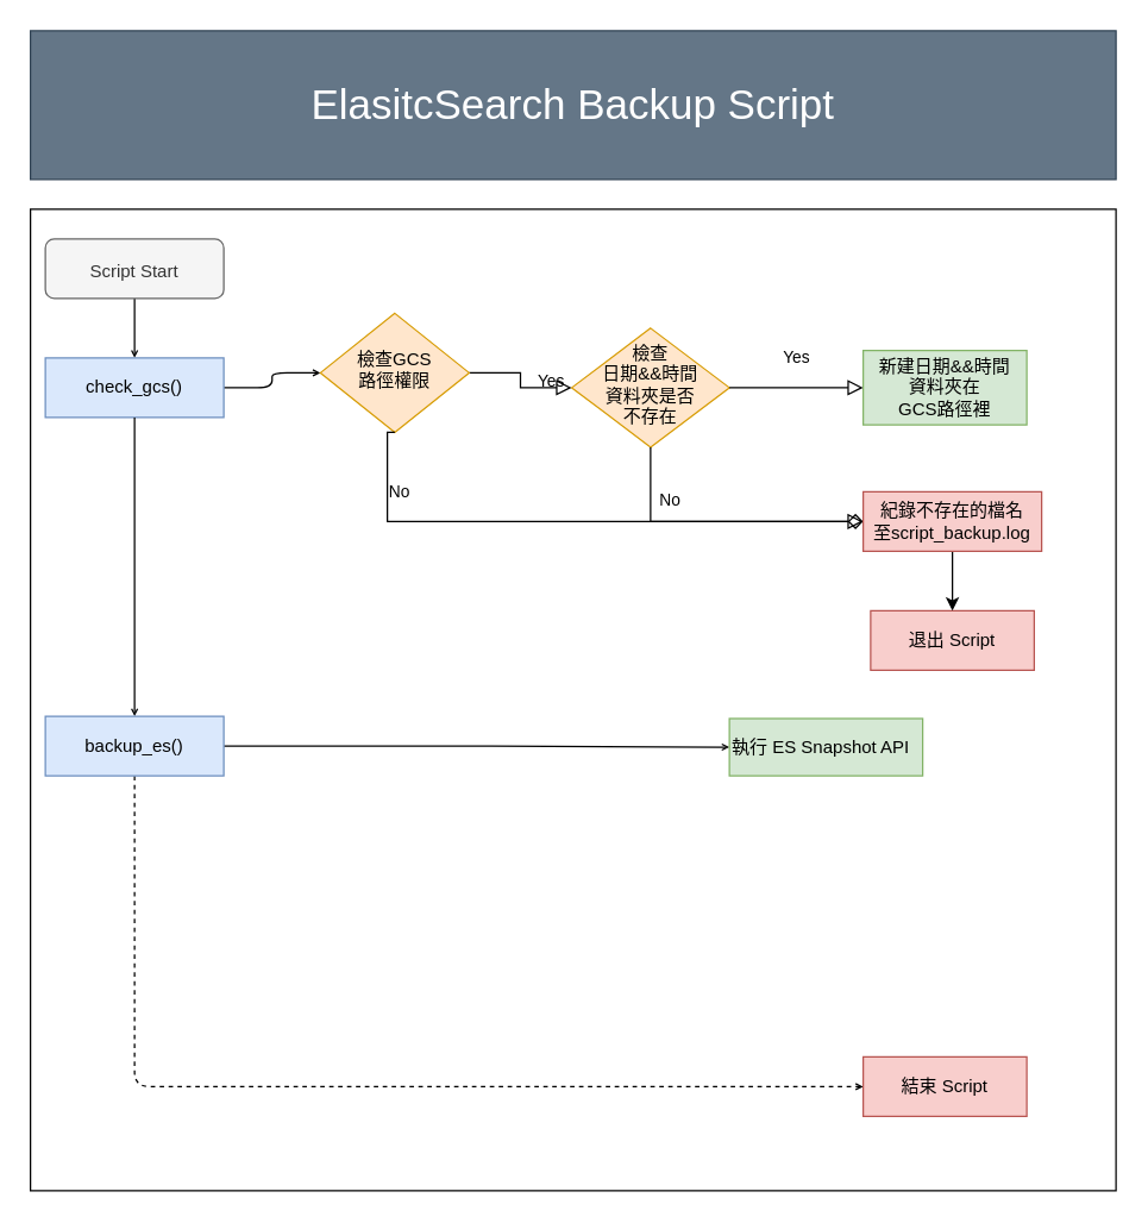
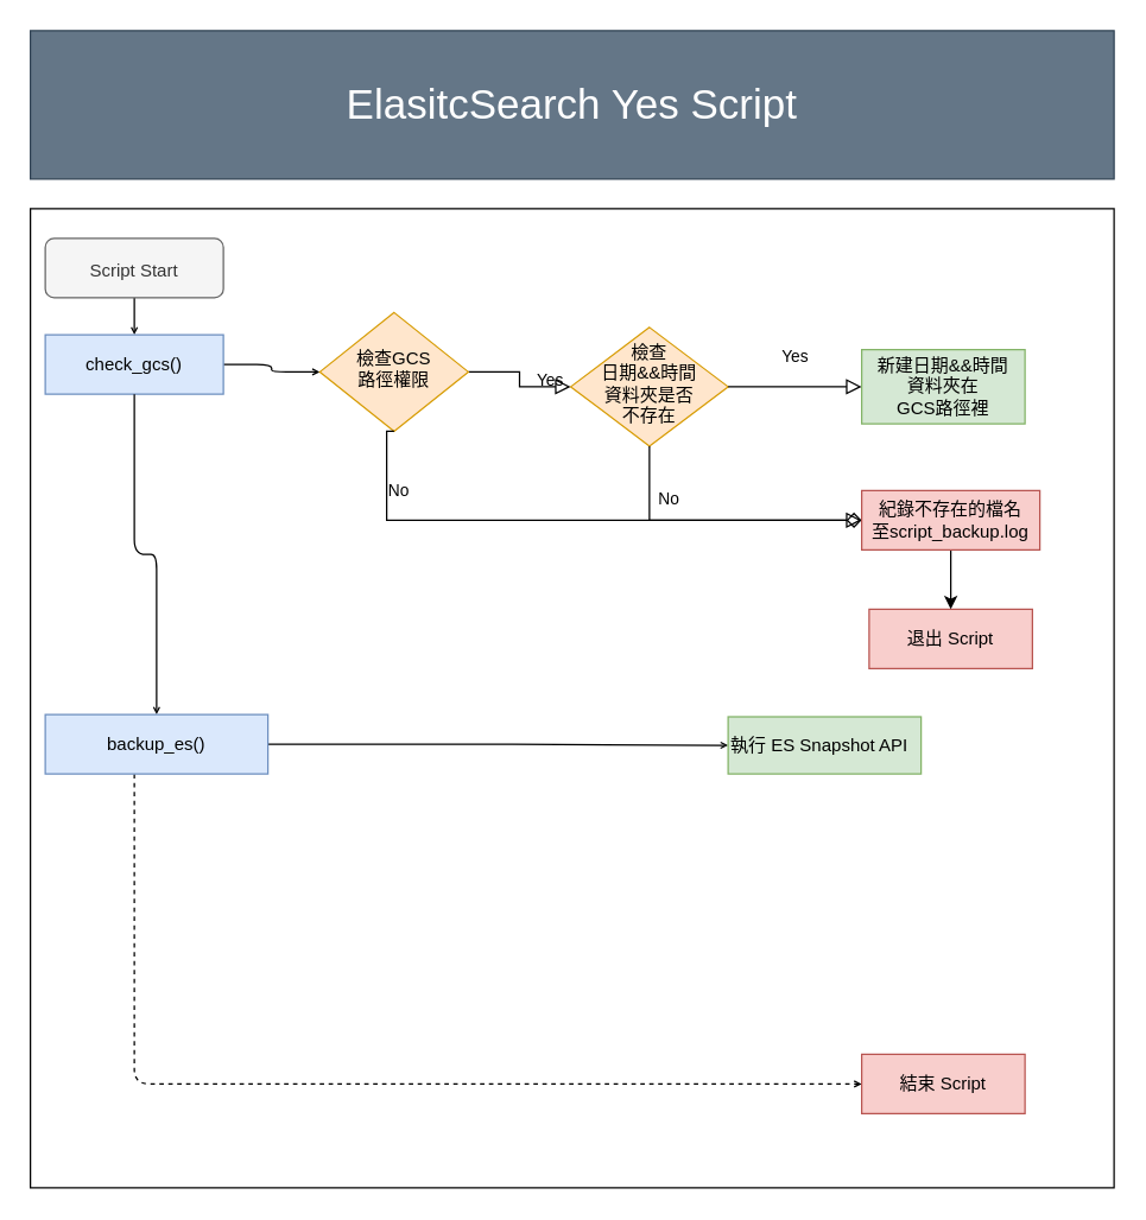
  <mxCell id="0" />
  <mxCell id="1" parent="0" />
  <mxCell id="2" value="" style="rounded=0;whiteSpace=wrap;html=1;fontSize=16;" parent="1" vertex="1"><mxGeometry x="20" y="140" width="730" height="660" as="geometry" /></mxCell>
- <mxCell id="3" value="&lt;font style=&quot;font-size: 28px;&quot;&gt;ElasitcSearch Backup Script&lt;/font&gt;" style="text;html=1;align=center;verticalAlign=middle;whiteSpace=wrap;rounded=0;fillColor=#647687;fontColor=#ffffff;strokeColor=#314354;" parent="1" vertex="1"><mxGeometry x="20" y="20" width="730" height="100" as="geometry" /></mxCell>
+ <mxCell id="3" value="&lt;font style=&quot;font-size: 28px;&quot;&gt;ElasitcSearch Yes Script&lt;/font&gt;" style="text;html=1;align=center;verticalAlign=middle;whiteSpace=wrap;rounded=0;fillColor=#647687;fontColor=#ffffff;strokeColor=#314354;" parent="1" vertex="1"><mxGeometry x="20" y="20" width="730" height="100" as="geometry" /></mxCell>
  <mxCell id="4" style="edgeStyle=orthogonalEdgeStyle;jumpSize=2;orthogonalLoop=1;jettySize=auto;html=1;entryX=0.5;entryY=0;entryDx=0;entryDy=0;fontSize=12;endArrow=open;startSize=5;endSize=3;" parent="1" source="5" target="7" edge="1"><mxGeometry relative="1" as="geometry" /></mxCell>
  <mxCell id="5" value="&lt;span style=&quot;font-size: 12px;&quot;&gt;Script Start&lt;/span&gt;" style="rounded=1;whiteSpace=wrap;html=1;fontSize=16;fillColor=#f5f5f5;fontColor=#333333;strokeColor=#666666;" parent="1" vertex="1"><mxGeometry x="30" y="160" width="120" height="40" as="geometry" /></mxCell>
  <mxCell id="6" style="edgeStyle=orthogonalEdgeStyle;jumpSize=2;orthogonalLoop=1;jettySize=auto;html=1;entryX=0;entryY=0.5;entryDx=0;entryDy=0;fontSize=12;endArrow=open;startSize=5;endSize=3;" parent="1" source="7" target="9" edge="1"><mxGeometry relative="1" as="geometry"><mxPoint x="234" y="260" as="targetPoint" /></mxGeometry></mxCell>
- <mxCell id="7" value="check_gcs()" style="rounded=0;whiteSpace=wrap;html=1;fontSize=12;glass=0;strokeWidth=1;shadow=0;fillColor=#dae8fc;strokeColor=#6c8ebf;" parent="1" vertex="1"><mxGeometry x="30" y="240" width="120" height="40" as="geometry" /></mxCell>
+ <mxCell id="7" value="check_gcs()" style="rounded=0;whiteSpace=wrap;html=1;fontSize=12;glass=0;strokeWidth=1;shadow=0;fillColor=#dae8fc;strokeColor=#6c8ebf;" parent="1" vertex="1"><mxGeometry x="30" y="225" width="120" height="40" as="geometry" /></mxCell>
  <mxCell id="8" value="Yes" style="rounded=0;html=1;jettySize=auto;orthogonalLoop=1;fontSize=11;endArrow=block;endFill=0;endSize=8;strokeWidth=1;shadow=0;labelBackgroundColor=none;edgeStyle=orthogonalEdgeStyle;exitX=1;exitY=0.5;exitDx=0;exitDy=0;startSize=6;entryX=0;entryY=0.5;entryDx=0;entryDy=0;" parent="1" source="9" target="10" edge="1"><mxGeometry y="20" relative="1" as="geometry"><mxPoint as="offset" /><mxPoint x="360" y="260" as="sourcePoint" /><mxPoint x="390" y="260" as="targetPoint" /><Array as="points" /></mxGeometry></mxCell>
  <mxCell id="9" value="檢查GCS&lt;br&gt;路徑權限" style="rhombus;whiteSpace=wrap;html=1;shadow=0;fontFamily=Helvetica;fontSize=12;align=center;strokeWidth=1;spacing=6;spacingTop=-4;rounded=0;fillColor=#ffe6cc;strokeColor=#d79b00;" parent="1" vertex="1"><mxGeometry x="215" y="210" width="100" height="80" as="geometry" /></mxCell>
  <mxCell id="10" value="檢查&lt;br&gt;日期&amp;amp;&amp;amp;時間&lt;br&gt;資料夾是否&lt;br&gt;不存在" style="rhombus;whiteSpace=wrap;html=1;shadow=0;fontFamily=Helvetica;fontSize=12;align=center;strokeWidth=1;spacing=6;spacingTop=-4;rounded=0;fillColor=#ffe6cc;strokeColor=#d79b00;" parent="1" vertex="1"><mxGeometry x="384" y="220" width="106" height="80" as="geometry" /></mxCell>
  <mxCell id="11" value="Yes" style="rounded=0;html=1;jettySize=auto;orthogonalLoop=1;fontSize=11;endArrow=block;endFill=0;endSize=8;strokeWidth=1;shadow=0;labelBackgroundColor=none;edgeStyle=orthogonalEdgeStyle;exitX=1;exitY=0.5;exitDx=0;exitDy=0;startSize=6;entryX=0;entryY=0.5;entryDx=0;entryDy=0;" parent="1" source="10" target="12" edge="1"><mxGeometry y="20" relative="1" as="geometry"><mxPoint as="offset" /><mxPoint x="510" y="280" as="sourcePoint" /><mxPoint x="530" y="260" as="targetPoint" /><Array as="points" /></mxGeometry></mxCell>
  <mxCell id="12" value="新建日期&amp;amp;&amp;amp;時間&lt;br&gt;資料夾在&lt;br&gt;GCS路徑裡" style="rounded=0;whiteSpace=wrap;html=1;fontSize=12;glass=0;strokeWidth=1;shadow=0;fillColor=#d5e8d4;strokeColor=#82b366;" parent="1" vertex="1"><mxGeometry x="580" y="235" width="110" height="50" as="geometry" /></mxCell>
  <mxCell id="13" style="edgeStyle=orthogonalEdgeStyle;jumpSize=2;orthogonalLoop=1;jettySize=auto;html=1;exitX=0.5;exitY=1;exitDx=0;exitDy=0;fontSize=12;endArrow=open;startSize=5;endSize=3;" parent="1" source="12" target="12" edge="1"><mxGeometry relative="1" as="geometry" /></mxCell>
  <mxCell id="14" value="No" style="rounded=0;html=1;jettySize=auto;orthogonalLoop=1;fontSize=11;endArrow=diamond;endFill=0;endSize=8;strokeWidth=1;shadow=0;labelBackgroundColor=none;edgeStyle=orthogonalEdgeStyle;exitX=0.5;exitY=1;exitDx=0;exitDy=0;startSize=6;entryX=0;entryY=0.5;entryDx=0;entryDy=0;" parent="1" source="10" target="24" edge="1"><mxGeometry x="-0.628" y="13" relative="1" as="geometry"><mxPoint as="offset" /><mxPoint x="171.5" y="370" as="sourcePoint" /><mxPoint x="580" y="380" as="targetPoint" /><Array as="points"><mxPoint x="437" y="350" /></Array></mxGeometry></mxCell>
  <mxCell id="15" value="No" style="rounded=0;html=1;jettySize=auto;orthogonalLoop=1;fontSize=11;endArrow=block;endFill=0;endSize=8;strokeWidth=1;shadow=0;labelBackgroundColor=none;edgeStyle=orthogonalEdgeStyle;exitX=0.5;exitY=1;exitDx=0;exitDy=0;startSize=6;entryX=0;entryY=0.5;entryDx=0;entryDy=0;" parent="1" source="9" target="24" edge="1"><mxGeometry x="-0.622" y="20" relative="1" as="geometry"><mxPoint as="offset" /><mxPoint x="247" y="310" as="sourcePoint" /><mxPoint x="580" y="380" as="targetPoint" /><Array as="points"><mxPoint x="260" y="350" /></Array></mxGeometry></mxCell>
  <mxCell id="16" style="edgeStyle=orthogonalEdgeStyle;jumpSize=2;orthogonalLoop=1;jettySize=auto;html=1;entryX=0.5;entryY=0;entryDx=0;entryDy=0;fontSize=12;endArrow=open;startSize=5;endSize=3;exitX=0.5;exitY=1;exitDx=0;exitDy=0;" parent="1" source="7" target="19" edge="1"><mxGeometry relative="1" as="geometry"><mxPoint x="90" y="400" as="sourcePoint" /></mxGeometry></mxCell>
  <mxCell id="17" style="edgeStyle=orthogonalEdgeStyle;jumpSize=2;orthogonalLoop=1;jettySize=auto;html=1;entryX=0;entryY=0.5;entryDx=0;entryDy=0;fontSize=12;endArrow=open;startSize=5;endSize=3;" parent="1" source="19" target="20" edge="1"><mxGeometry relative="1" as="geometry"><mxPoint x="210" y="501" as="targetPoint" /></mxGeometry></mxCell>
  <mxCell id="18" style="edgeStyle=orthogonalEdgeStyle;jumpSize=2;orthogonalLoop=1;jettySize=auto;html=1;entryX=0;entryY=0.5;entryDx=0;entryDy=0;fontSize=12;endArrow=open;startSize=5;endSize=3;dashed=1;" parent="1" source="19" target="21" edge="1"><mxGeometry relative="1" as="geometry"><Array as="points"><mxPoint x="90" y="730" /></Array></mxGeometry></mxCell>
- <mxCell id="19" value="backup_es()" style="rounded=0;whiteSpace=wrap;html=1;fontSize=12;glass=0;strokeWidth=1;shadow=0;fillColor=#dae8fc;strokeColor=#6c8ebf;" parent="1" vertex="1"><mxGeometry x="30" y="481" width="120" height="40" as="geometry" /></mxCell>
+ <mxCell id="19" value="backup_es()" style="rounded=0;whiteSpace=wrap;html=1;fontSize=12;glass=0;strokeWidth=1;shadow=0;fillColor=#dae8fc;strokeColor=#6c8ebf;" parent="1" vertex="1"><mxGeometry x="30" y="481" width="150" height="40" as="geometry" /></mxCell>
  <mxCell id="20" value="執行 ES Snapshot API&amp;nbsp;" style="rounded=0;whiteSpace=wrap;html=1;fontSize=12;glass=0;strokeWidth=1;shadow=0;fillColor=#d5e8d4;strokeColor=#82b366;align=left;" parent="1" vertex="1"><mxGeometry x="490" y="482.5" width="130" height="38.5" as="geometry" /></mxCell>
  <mxCell id="21" value="結束 Script" style="rounded=0;whiteSpace=wrap;html=1;fontSize=12;glass=0;strokeWidth=1;shadow=0;fillColor=#f8cecc;strokeColor=#b85450;" parent="1" vertex="1"><mxGeometry x="580" y="710" width="110" height="40" as="geometry" /></mxCell>
  <mxCell id="22" value="退出 Script" style="rounded=0;whiteSpace=wrap;html=1;fontSize=12;glass=0;strokeWidth=1;shadow=0;fillColor=#f8cecc;strokeColor=#b85450;" parent="1" vertex="1"><mxGeometry x="585" y="410" width="110" height="40" as="geometry" /></mxCell>
  <mxCell id="23" style="edgeStyle=orthogonalEdgeStyle;rounded=0;orthogonalLoop=1;jettySize=auto;html=1;" parent="1" source="24" target="22" edge="1"><mxGeometry relative="1" as="geometry" /></mxCell>
  <mxCell id="24" value="紀錄不存在的檔名&lt;br&gt;至script_backup.log" style="rounded=0;whiteSpace=wrap;html=1;fontSize=12;glass=0;strokeWidth=1;shadow=0;fillColor=#f8cecc;strokeColor=#b85450;" parent="1" vertex="1"><mxGeometry x="580" y="330" width="120" height="40" as="geometry" /></mxCell>
